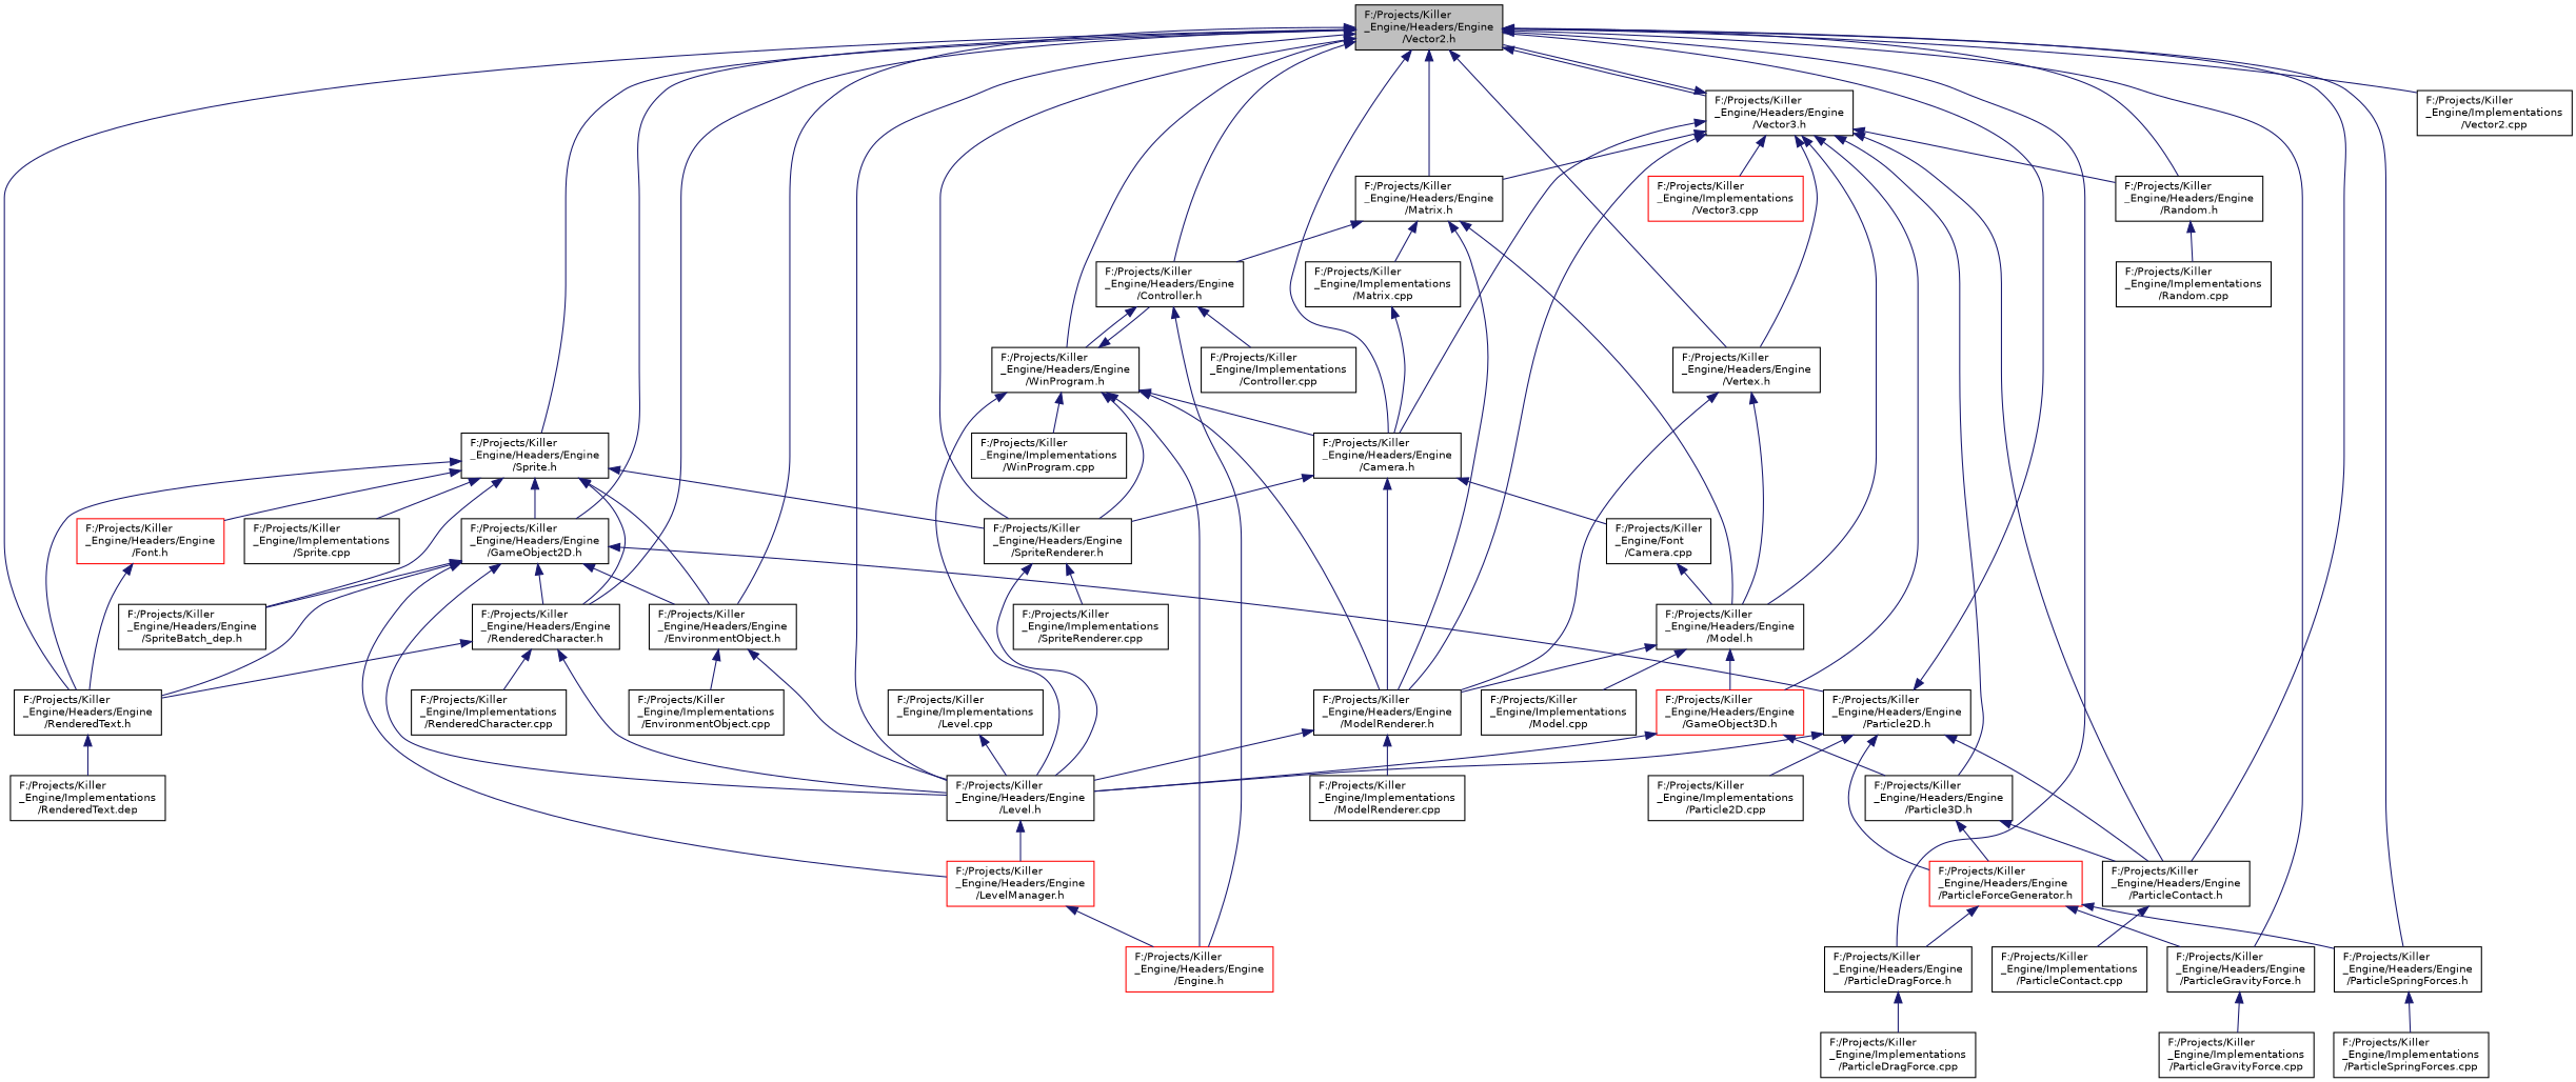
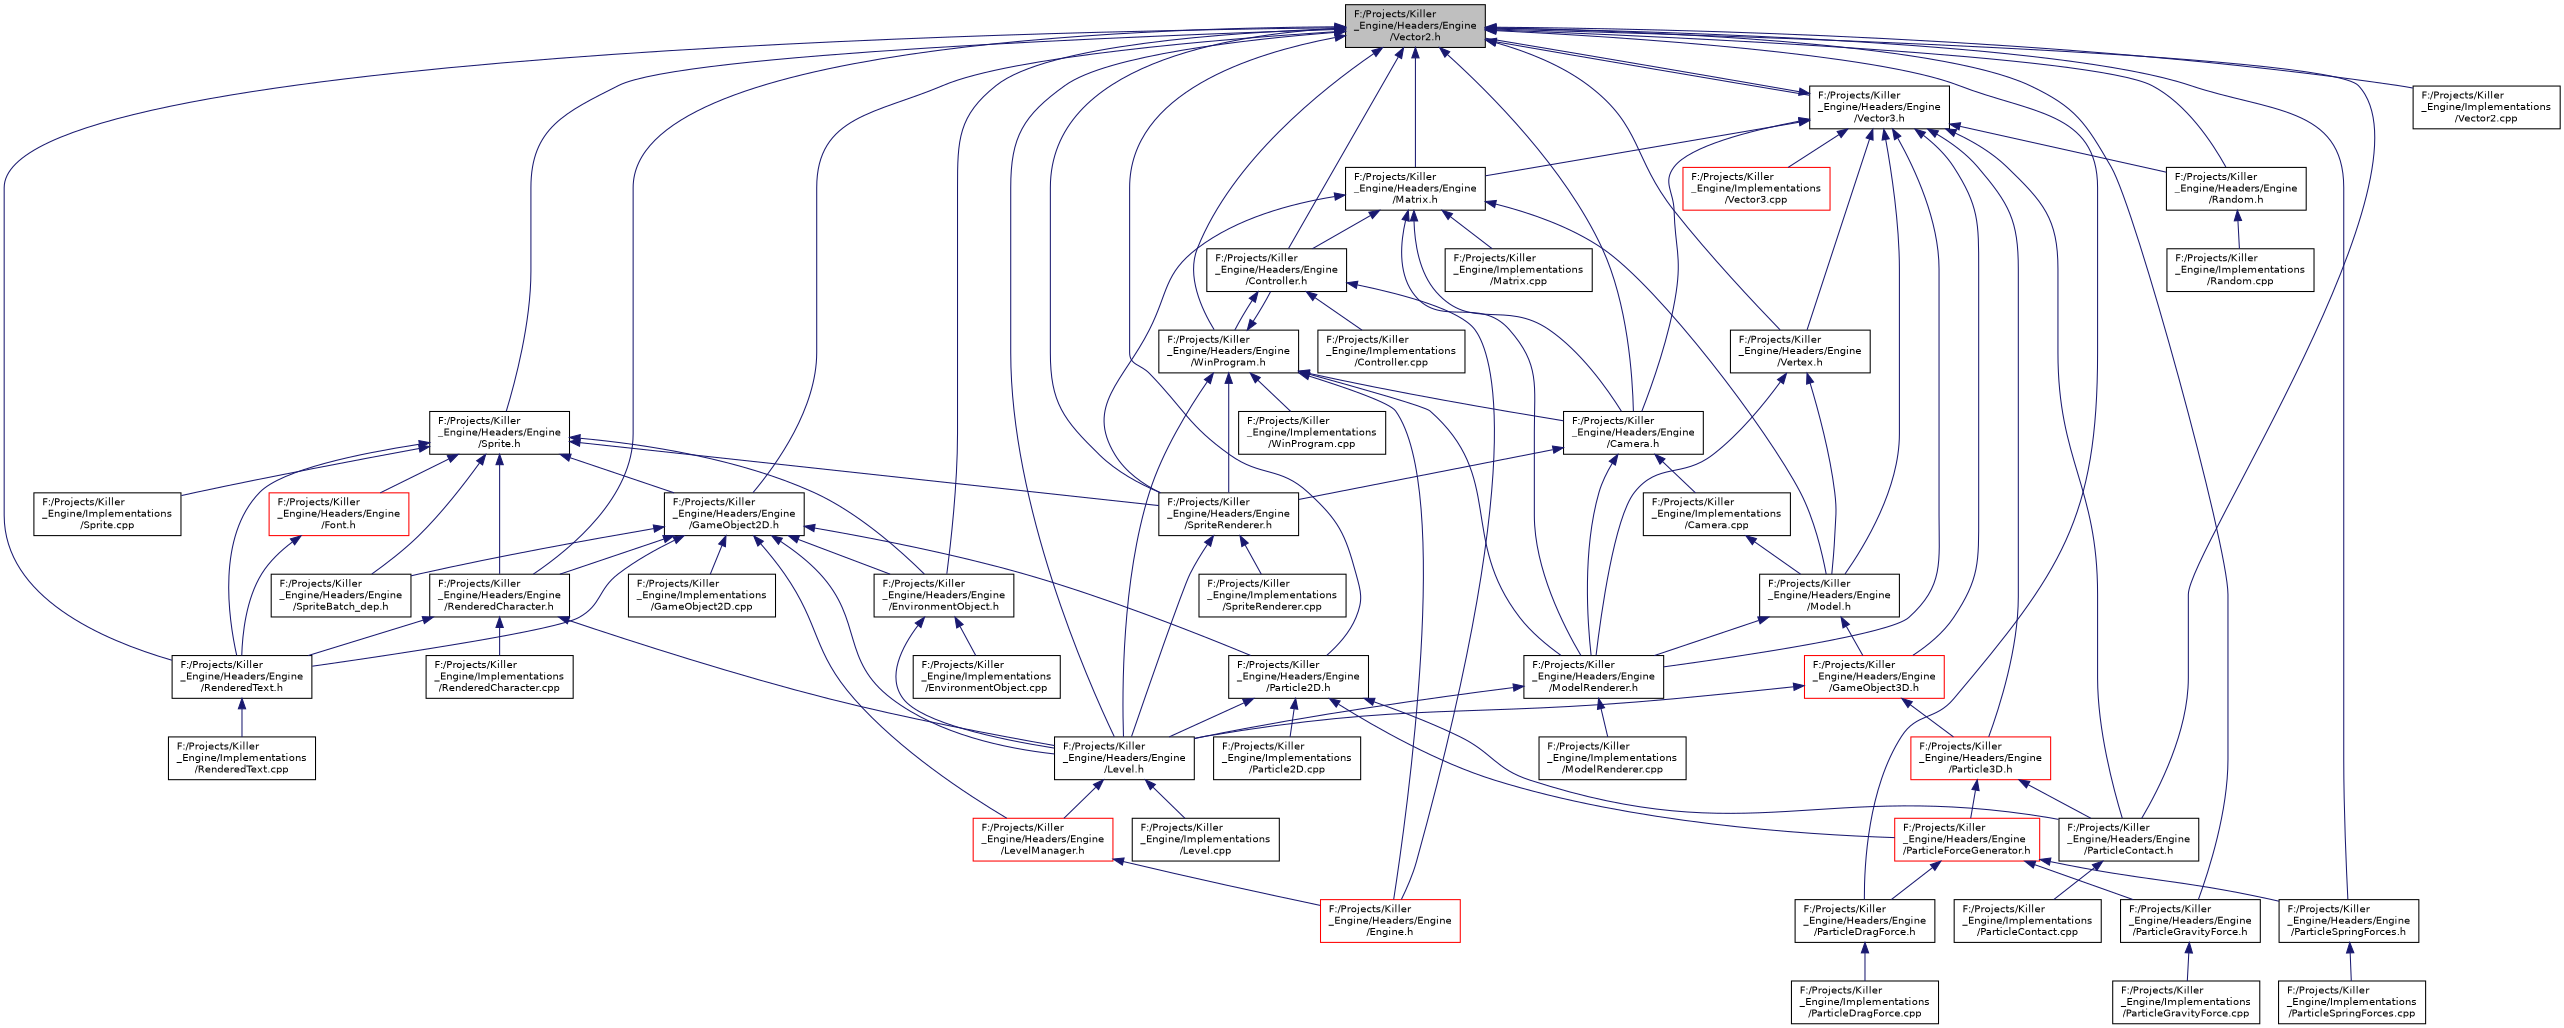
  digraph {
    node [color=black fillcolor=white fontname=Helvetica fontsize=10 shape=record style=filled]
    edge [color=midnightblue dir=back fontname=Helvetica fontsize=10 labelfontname=Helvetica labelfontsize=10 style=solid]
    n1 [fillcolor=grey75 fontcolor=black height=0.2 label="F:/Projects/Killer\l_Engine/Headers/Engine\l/Vector2.h" width=0.4]
    n2 [height=0.2 label="F:/Projects/Killer\l_Engine/Headers/Engine\l/Camera.h" width=0.4]
    n3 [height=0.2 label="F:/Projects/Killer\l_Engine/Headers/Engine\l/Level.h" width=0.4]
    n4 [height=0.2 label="F:/Projects/Killer\l_Engine/Headers/Engine\l/ParticleContact.h" width=0.4]
    n5 [height=0.2 label="F:/Projects/Killer\l_Engine/Headers/Engine\l/ParticleDragForce.h" width=0.4]
    n6 [height=0.2 label="F:/Projects/Killer\l_Engine/Headers/Engine\l/ParticleGravityForce.h" width=0.4]
    n7 [height=0.2 label="F:/Projects/Killer\l_Engine/Headers/Engine\l/ParticleSpringForces.h" width=0.4]
    n8 [height=0.2 label="F:/Projects/Killer\l_Engine/Headers/Engine\l/SpriteRenderer.h" width=0.4]
    n9 [height=0.2 label="F:/Projects/Killer\l_Engine/Headers/Engine\l/Controller.h" width=0.4]
    n10 [height=0.2 label="F:/Projects/Killer\l_Engine/Headers/Engine\l/WinProgram.h" width=0.4]
    n11 [height=0.2 label="F:/Projects/Killer\l_Engine/Headers/Engine\l/EnvironmentObject.h" width=0.4]
    n12 [height=0.2 label="F:/Projects/Killer\l_Engine/Headers/Engine\l/GameObject2D.h" width=0.4]
    n13 [height=0.2 label="F:/Projects/Killer\l_Engine/Headers/Engine\l/Particle2D.h" width=0.4]
    n14 [height=0.2 label="F:/Projects/Killer\l_Engine/Headers/Engine\l/RenderedCharacter.h" width=0.4]
    n15 [height=0.2 label="F:/Projects/Killer\l_Engine/Headers/Engine\l/RenderedText.h" width=0.4]
    n16 [height=0.2 label="F:/Projects/Killer\l_Engine/Headers/Engine\l/Matrix.h" width=0.4]
    n17 [height=0.2 label="F:/Projects/Killer\l_Engine/Headers/Engine\l/Random.h" width=0.4]
    n18 [height=0.2 label="F:/Projects/Killer\l_Engine/Headers/Engine\l/Sprite.h" width=0.4]
    n19 [height=0.2 label="F:/Projects/Killer\l_Engine/Headers/Engine\l/Vector3.h" width=0.4]
    n20 [height=0.2 label="F:/Projects/Killer\l_Engine/Headers/Engine\l/Vertex.h" width=0.4]
    n21 [height=0.2 label="F:/Projects/Killer\l_Engine/Implementations\l/Vector2.cpp" width=0.4]
    n22 [height=0.2 label="F:/Projects/Killer\l_Engine/Headers/Engine\l/ModelRenderer.h" width=0.4]
-   n23 [height=0.2 label="F:/Projects/Killer\l_Engine/Font\l/Camera.cpp" width=0.4]
+   n23 [height=0.2 label="F:/Projects/Killer\l_Engine/Implementations\l/Camera.cpp" width=0.4]
    n24 [color=red height=0.2 label="F:/Projects/Killer\l_Engine/Headers/Engine\l/LevelManager.h" width=0.4]
    n25 [height=0.2 label="F:/Projects/Killer\l_Engine/Implementations\l/Level.cpp" width=0.4]
    n26 [height=0.2 label="F:/Projects/Killer\l_Engine/Implementations\l/ParticleContact.cpp" width=0.4]
    n27 [height=0.2 label="F:/Projects/Killer\l_Engine/Implementations\l/ParticleDragForce.cpp" width=0.4]
    n28 [height=0.2 label="F:/Projects/Killer\l_Engine/Implementations\l/ParticleGravityForce.cpp" width=0.4]
    n29 [height=0.2 label="F:/Projects/Killer\l_Engine/Implementations\l/ParticleSpringForces.cpp" width=0.4]
    n30 [height=0.2 label="F:/Projects/Killer\l_Engine/Implementations\l/SpriteRenderer.cpp" width=0.4]
    n31 [color=red height=0.2 label="F:/Projects/Killer\l_Engine/Headers/Engine\l/Engine.h" width=0.4]
    n32 [height=0.2 label="F:/Projects/Killer\l_Engine/Implementations\l/Controller.cpp" width=0.4]
    n33 [height=0.2 label="F:/Projects/Killer\l_Engine/Implementations\l/WinProgram.cpp" width=0.4]
    n34 [height=0.2 label="F:/Projects/Killer\l_Engine/Implementations\l/EnvironmentObject.cpp" width=0.4]
    n35 [height=0.2 label="F:/Projects/Killer\l_Engine/Headers/Engine\l/SpriteBatch_dep.h" width=0.4]
+   n36 [height=0.2 label="F:/Projects/Killer\l_Engine/Implementations\l/GameObject2D.cpp" width=0.4]
    n37 [color=red height=0.2 label="F:/Projects/Killer\l_Engine/Headers/Engine\l/ParticleForceGenerator.h" width=0.4]
    n38 [height=0.2 label="F:/Projects/Killer\l_Engine/Implementations\l/Particle2D.cpp" width=0.4]
    n39 [height=0.2 label="F:/Projects/Killer\l_Engine/Implementations\l/RenderedCharacter.cpp" width=0.4]
-   n40 [height=0.2 label="F:/Projects/Killer\l_Engine/Implementations\l/RenderedText.dep" width=0.4]
+   n40 [height=0.2 label="F:/Projects/Killer\l_Engine/Implementations\l/RenderedText.cpp" width=0.4]
    n41 [height=0.2 label="F:/Projects/Killer\l_Engine/Headers/Engine\l/Model.h" width=0.4]
    n42 [height=0.2 label="F:/Projects/Killer\l_Engine/Implementations\l/Matrix.cpp" width=0.4]
    n43 [height=0.2 label="F:/Projects/Killer\l_Engine/Implementations\l/Random.cpp" width=0.4]
    n44 [color=red height=0.2 label="F:/Projects/Killer\l_Engine/Headers/Engine\l/Font.h" width=0.4]
    n45 [height=0.2 label="F:/Projects/Killer\l_Engine/Implementations\l/Sprite.cpp" width=0.4]
    n46 [color=red height=0.2 label="F:/Projects/Killer\l_Engine/Headers/Engine\l/GameObject3D.h" width=0.4]
-   n47 [height=0.2 label="F:/Projects/Killer\l_Engine/Headers/Engine\l/Particle3D.h" width=0.4]
+   n47 [color=red height=0.2 label="F:/Projects/Killer\l_Engine/Headers/Engine\l/Particle3D.h" width=0.4]
    n48 [color=red height=0.2 label="F:/Projects/Killer\l_Engine/Implementations\l/Vector3.cpp" width=0.4]
-   n49 [height=0.2 label="F:/Projects/Killer\l_Engine/Implementations\l/Model.cpp" width=0.4]
    n50 [height=0.2 label="F:/Projects/Killer\l_Engine/Implementations\l/ModelRenderer.cpp" width=0.4]
    n1 -> n2
    n1 -> n3
    n1 -> n4
    n1 -> n5
    n1 -> n6
    n1 -> n7
    n1 -> n8
    n1 -> n9
    n1 -> n10
    n1 -> n11
    n1 -> n12
-   n13 -> n1
+   n1 -> n13
    n1 -> n14
    n1 -> n15
    n1 -> n16
    n1 -> n17
    n1 -> n18
    n1 -> n19
    n1 -> n20
    n1 -> n21
    n2 -> n8
    n2 -> n22
    n2 -> n23
    n3 -> n24
-   n25 -> n3
+   n3 -> n25
    n4 -> n26
    n5 -> n27
    n6 -> n28
    n7 -> n29
    n8 -> n3
    n8 -> n30
    n9 -> n10
    n9 -> n31
    n9 -> n32
    n10 -> n2
    n10 -> n3
    n10 -> n8
    n10 -> n9
    n10 -> n22
    n10 -> n31
    n10 -> n33
    n11 -> n3
    n11 -> n34
    n12 -> n3
    n12 -> n11
    n12 -> n13
    n12 -> n14
    n12 -> n15
    n12 -> n24
    n12 -> n35
+   n12 -> n36
    n13 -> n3
    n13 -> n4
    n13 -> n37
    n13 -> n38
    n14 -> n3
    n14 -> n15
    n14 -> n39
    n15 -> n40
-   n42 -> n2
+   n16 -> n2
+   n16 -> n8
    n16 -> n9
    n16 -> n22
    n16 -> n41
    n16 -> n42
    n17 -> n43
    n18 -> n8
    n18 -> n11
    n18 -> n12
    n18 -> n14
    n18 -> n15
    n18 -> n35
    n18 -> n44
    n18 -> n45
    n19 -> n1
    n19 -> n2
    n19 -> n4
    n19 -> n16
    n19 -> n17
    n19 -> n20
    n19 -> n22
    n19 -> n41
    n19 -> n46
    n19 -> n47
    n19 -> n48
    n20 -> n22
    n20 -> n41
    n22 -> n3
    n22 -> n50
    n23 -> n41
    n24 -> n31
    n37 -> n5
    n37 -> n6
    n37 -> n7
    n41 -> n22
    n41 -> n46
-   n41 -> n49
    n44 -> n15
    n46 -> n3
    n46 -> n47
    n47 -> n4
    n47 -> n37
  }
